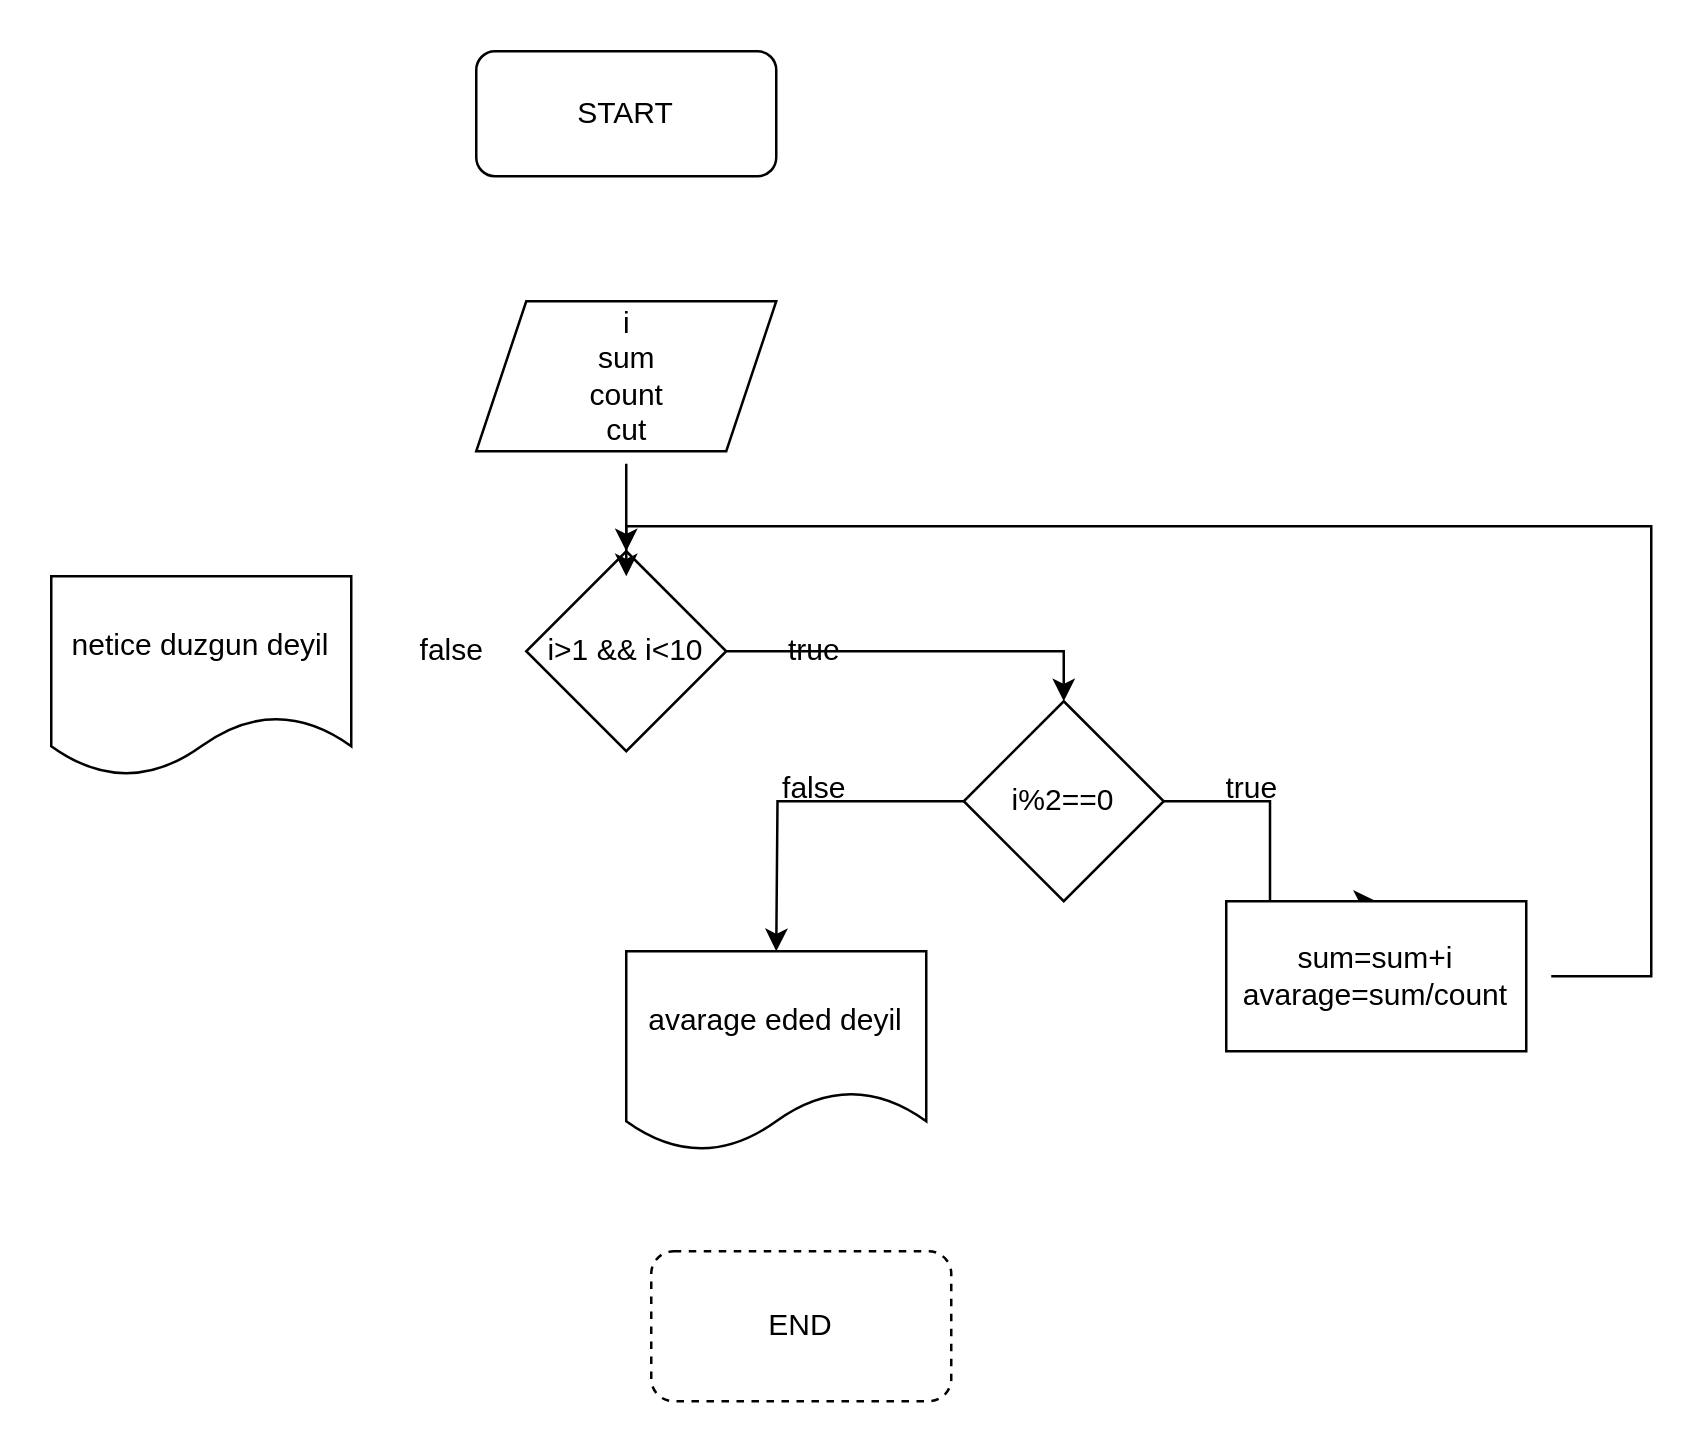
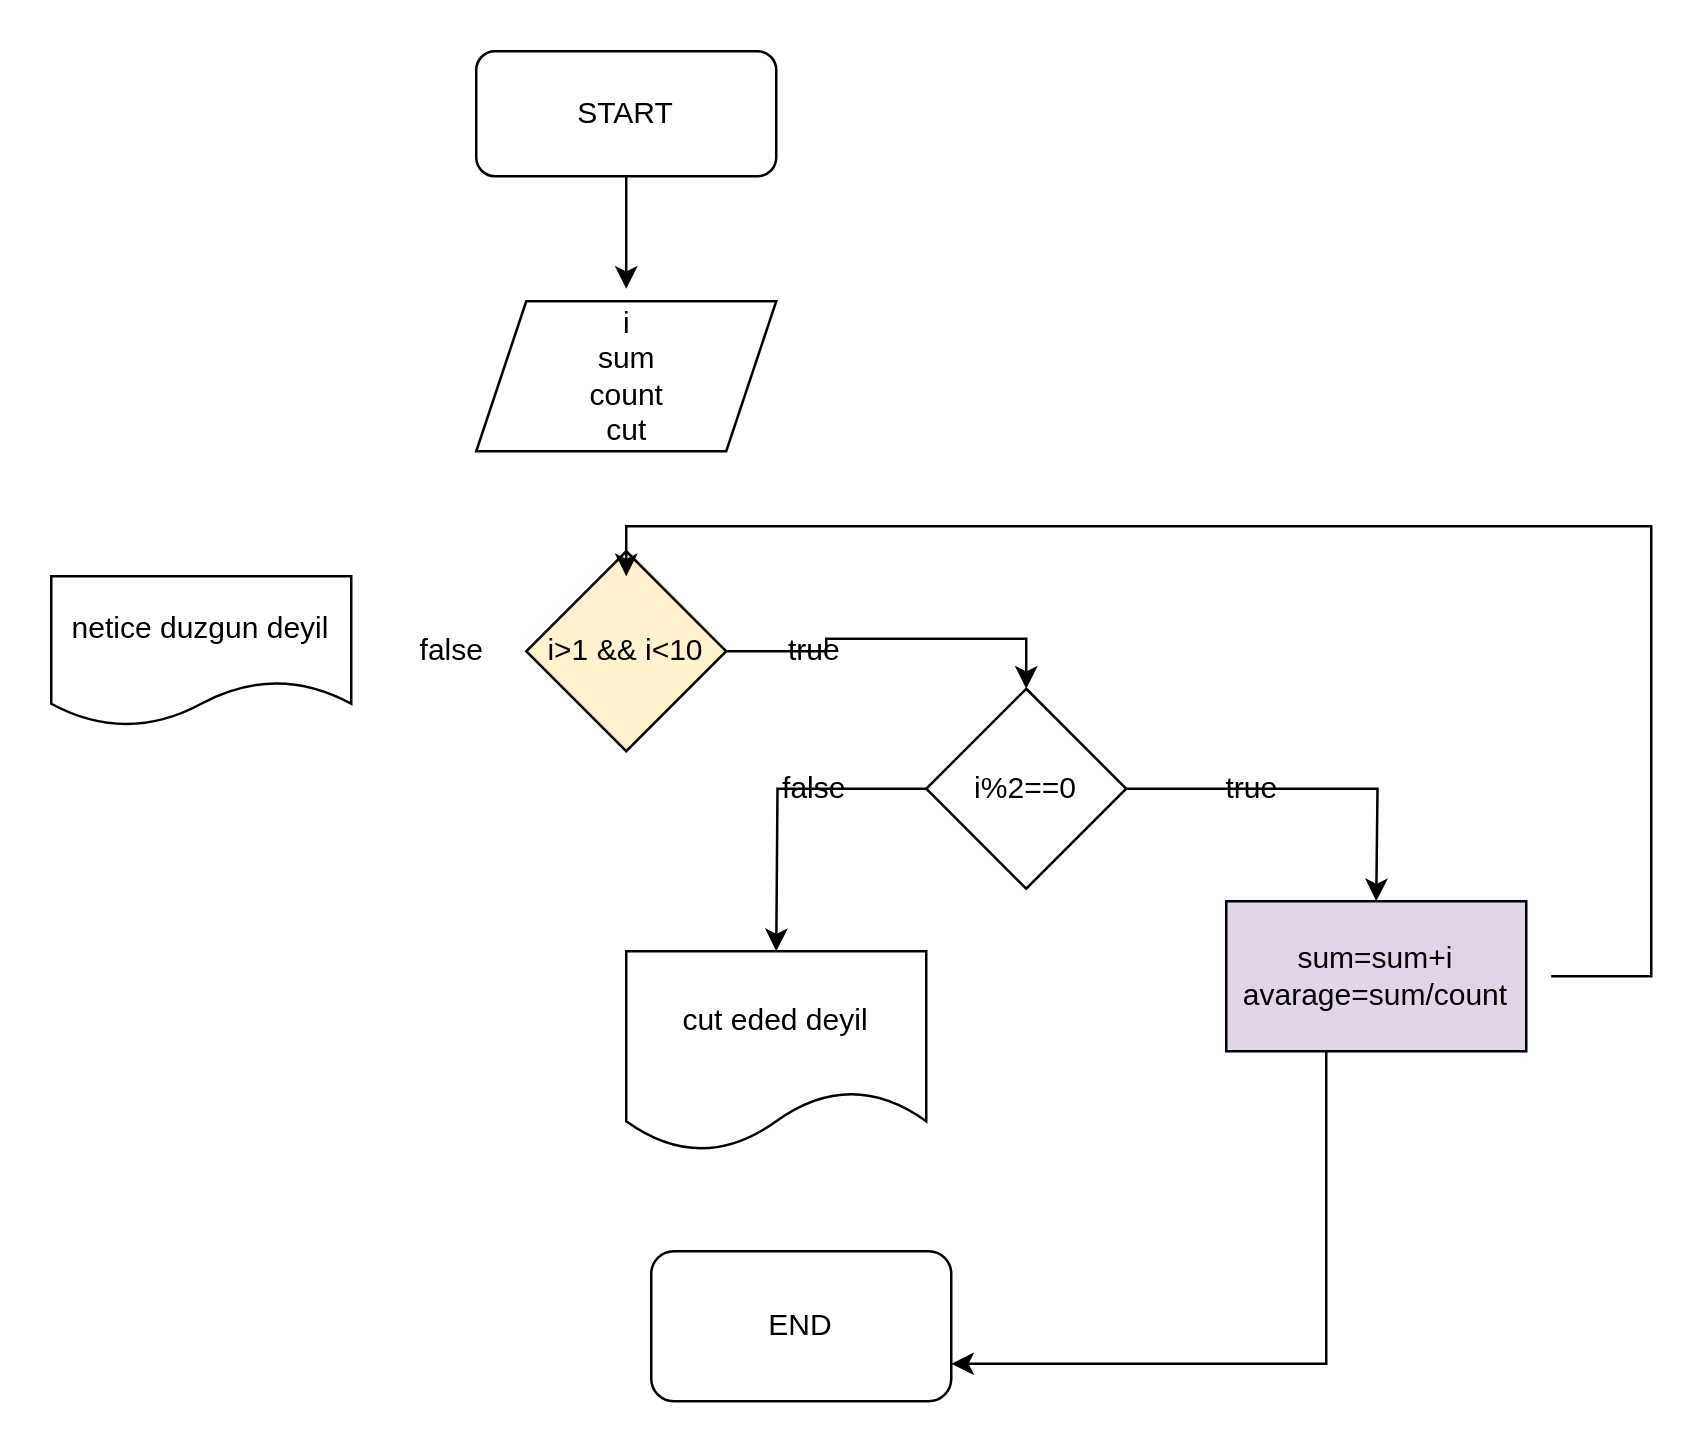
  <mxCell id="0" />
  <mxCell id="1" parent="0" />
+ <mxCell id="2" style="edgeStyle=orthogonalEdgeStyle;rounded=0;orthogonalLoop=1;jettySize=auto;html=1;" edge="1" parent="1" source="3" target="6"><mxGeometry relative="1" as="geometry" /></mxCell>
  <mxCell id="3" value="START" style="rounded=1;whiteSpace=wrap;html=1;" vertex="1" parent="1"><mxGeometry x="190" y="20" width="120" height="50" as="geometry" /></mxCell>
  <mxCell id="4" value="" style="shape=parallelogram;perimeter=parallelogramPerimeter;whiteSpace=wrap;html=1;fixedSize=1;" vertex="1" parent="1"><mxGeometry x="190" y="120" width="120" height="60" as="geometry" /></mxCell>
- <mxCell id="5" style="edgeStyle=orthogonalEdgeStyle;rounded=0;orthogonalLoop=1;jettySize=auto;html=1;entryX=0.5;entryY=0;entryDx=0;entryDy=0;" edge="1" parent="1" source="6" target="8"><mxGeometry relative="1" as="geometry" /></mxCell>
  <mxCell id="6" value="i&lt;br&gt;sum&lt;br&gt;count&lt;br&gt;cut" style="text;html=1;align=center;verticalAlign=middle;resizable=0;points=[];autosize=1;strokeColor=none;fillColor=none;" vertex="1" parent="1"><mxGeometry x="215" y="115" width="70" height="70" as="geometry" /></mxCell>
  <mxCell id="7" style="edgeStyle=orthogonalEdgeStyle;rounded=0;orthogonalLoop=1;jettySize=auto;html=1;entryX=0.5;entryY=0;entryDx=0;entryDy=0;" edge="1" parent="1" source="8" target="14"><mxGeometry relative="1" as="geometry"><mxPoint x="360" y="260" as="targetPoint" /></mxGeometry></mxCell>
- <mxCell id="8" value="i&amp;gt;1 &amp;amp;&amp;amp; i&amp;lt;10" style="rhombus;whiteSpace=wrap;html=1;" vertex="1" parent="1"><mxGeometry x="210" y="220" width="80" height="80" as="geometry" /></mxCell>
- <mxCell id="9" value="netice duzgun deyil" style="shape=document;whiteSpace=wrap;html=1;boundedLbl=1;" vertex="1" parent="1"><mxGeometry x="20" y="230" width="120" height="80" as="geometry" /></mxCell>
+ <mxCell id="8" value="i&amp;gt;1 &amp;amp;&amp;amp; i&amp;lt;10" style="rhombus;whiteSpace=wrap;html=1;fillColor=#fff2cc;" vertex="1" parent="1"><mxGeometry x="210" y="220" width="80" height="80" as="geometry" /></mxCell>
+ <mxCell id="9" value="netice duzgun deyil" style="shape=document;whiteSpace=wrap;html=1;boundedLbl=1;" vertex="1" parent="1"><mxGeometry x="20" y="230" width="120" height="60" as="geometry" /></mxCell>
  <mxCell id="10" value="false" style="text;html=1;align=center;verticalAlign=middle;resizable=0;points=[];autosize=1;strokeColor=none;fillColor=none;" vertex="1" parent="1"><mxGeometry x="155" y="245" width="50" height="30" as="geometry" /></mxCell>
  <mxCell id="11" value="true" style="text;html=1;align=center;verticalAlign=middle;resizable=0;points=[];autosize=1;strokeColor=none;fillColor=none;" vertex="1" parent="1"><mxGeometry x="305" y="245" width="40" height="30" as="geometry" /></mxCell>
  <mxCell id="12" style="edgeStyle=orthogonalEdgeStyle;rounded=0;orthogonalLoop=1;jettySize=auto;html=1;" edge="1" parent="1" source="14"><mxGeometry relative="1" as="geometry"><mxPoint x="310" y="380" as="targetPoint" /></mxGeometry></mxCell>
  <mxCell id="13" style="edgeStyle=orthogonalEdgeStyle;rounded=0;orthogonalLoop=1;jettySize=auto;html=1;" edge="1" parent="1" source="14"><mxGeometry relative="1" as="geometry"><mxPoint x="550" y="360" as="targetPoint" /></mxGeometry></mxCell>
- <mxCell id="14" value="i%2==0" style="rhombus;whiteSpace=wrap;html=1;" vertex="1" parent="1"><mxGeometry x="385" y="280" width="80" height="80" as="geometry" /></mxCell>
+ <mxCell id="14" value="i%2==0" style="rhombus;whiteSpace=wrap;html=1;" vertex="1" parent="1"><mxGeometry x="370" y="275" width="80" height="80" as="geometry" /></mxCell>
  <mxCell id="15" value="false" style="text;html=1;align=center;verticalAlign=middle;resizable=0;points=[];autosize=1;strokeColor=none;fillColor=none;" vertex="1" parent="1"><mxGeometry x="300" y="300" width="50" height="30" as="geometry" /></mxCell>
- <mxCell id="16" value="avarage eded deyil" style="shape=document;whiteSpace=wrap;html=1;boundedLbl=1;" vertex="1" parent="1"><mxGeometry x="250" y="380" width="120" height="80" as="geometry" /></mxCell>
+ <mxCell id="16" value="cut eded deyil" style="shape=document;whiteSpace=wrap;html=1;boundedLbl=1;" vertex="1" parent="1"><mxGeometry x="250" y="380" width="120" height="80" as="geometry" /></mxCell>
  <mxCell id="17" value="true" style="text;html=1;align=center;verticalAlign=middle;resizable=0;points=[];autosize=1;strokeColor=none;fillColor=none;" vertex="1" parent="1"><mxGeometry x="480" y="300" width="40" height="30" as="geometry" /></mxCell>
  <mxCell id="18" style="edgeStyle=orthogonalEdgeStyle;rounded=0;orthogonalLoop=1;jettySize=auto;html=1;" edge="1" parent="1"><mxGeometry relative="1" as="geometry"><mxPoint x="620" y="390" as="sourcePoint" /><mxPoint x="250" y="230" as="targetPoint" /><Array as="points"><mxPoint x="660" y="390" /><mxPoint x="660" y="210" /><mxPoint x="250" y="210" /></Array></mxGeometry></mxCell>
- <mxCell id="20" value="sum=sum+i&lt;br&gt;avarage=sum/count" style="rounded=0;whiteSpace=wrap;html=1;" vertex="1" parent="1"><mxGeometry x="490" y="360" width="120" height="60" as="geometry" /></mxCell>
- <mxCell id="21" value="END" style="rounded=1;whiteSpace=wrap;html=1;dashed=1;" vertex="1" parent="1"><mxGeometry x="260" y="500" width="120" height="60" as="geometry" /></mxCell>
+ <mxCell id="19" style="edgeStyle=orthogonalEdgeStyle;rounded=0;orthogonalLoop=1;jettySize=auto;html=1;entryX=1;entryY=0.75;entryDx=0;entryDy=0;" edge="1" parent="1" source="20" target="21"><mxGeometry relative="1" as="geometry"><Array as="points"><mxPoint x="530" y="545" /></Array></mxGeometry></mxCell>
+ <mxCell id="20" value="sum=sum+i&lt;br&gt;avarage=sum/count" style="rounded=0;whiteSpace=wrap;html=1;fillColor=#e1d5e7;" vertex="1" parent="1"><mxGeometry x="490" y="360" width="120" height="60" as="geometry" /></mxCell>
+ <mxCell id="21" value="END" style="rounded=1;whiteSpace=wrap;html=1;" vertex="1" parent="1"><mxGeometry x="260" y="500" width="120" height="60" as="geometry" /></mxCell>
